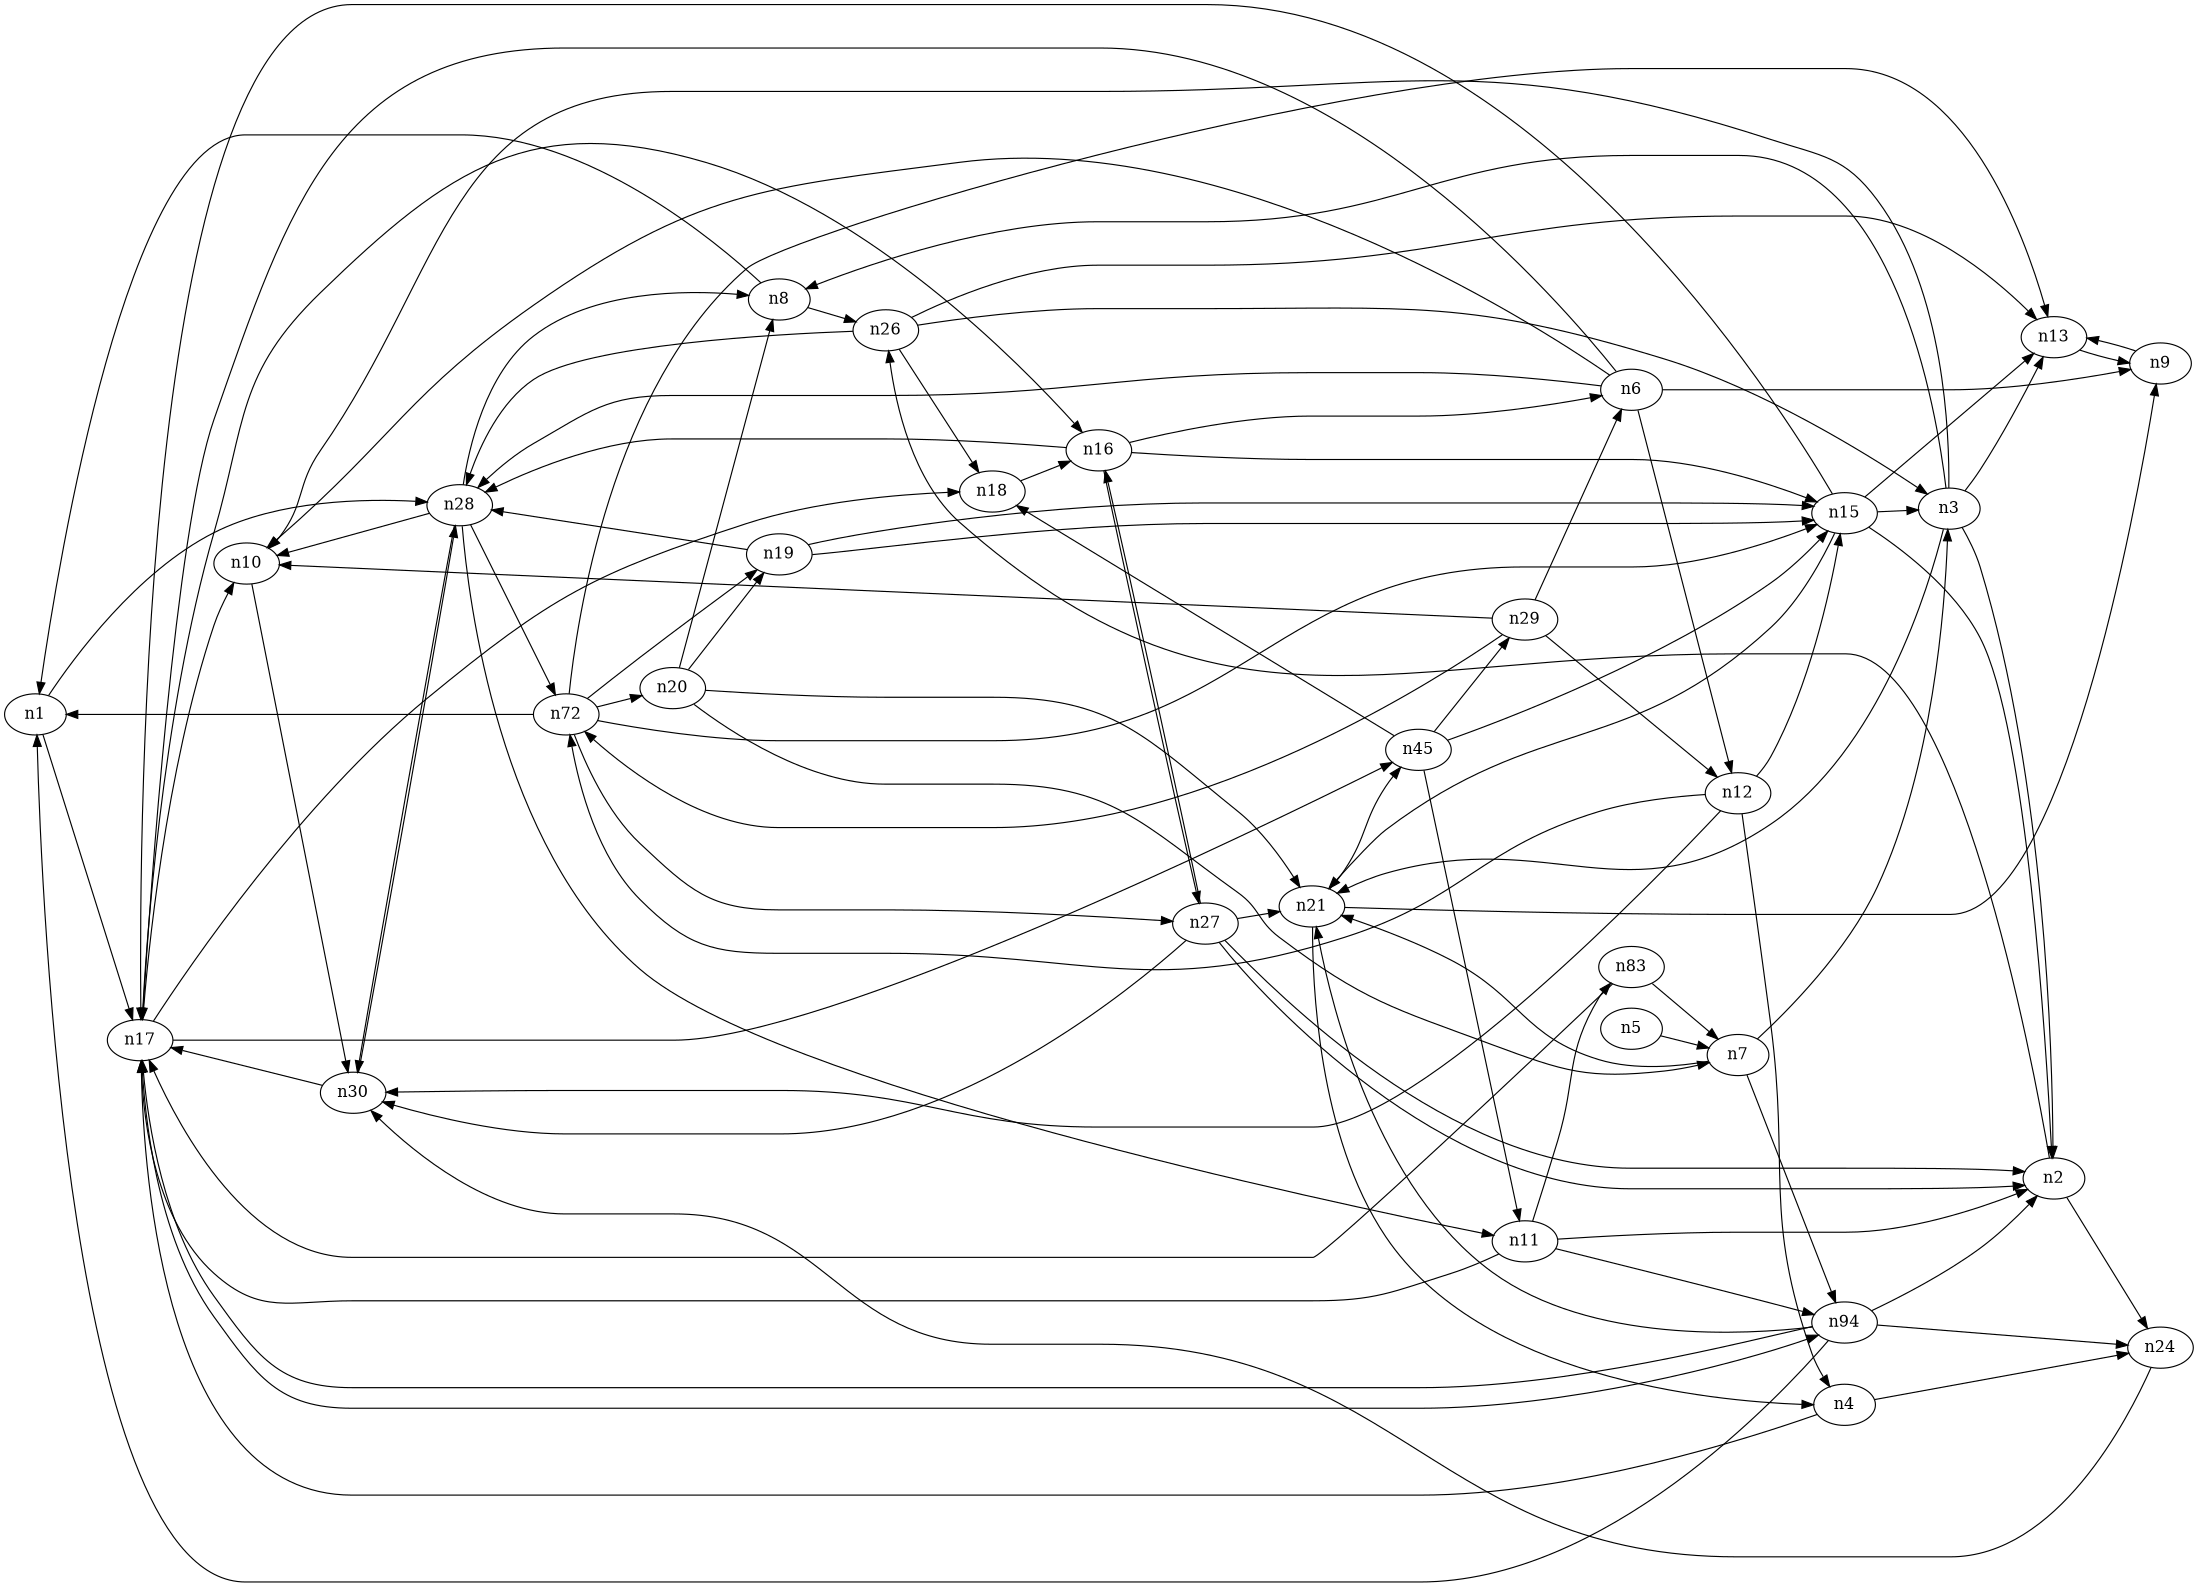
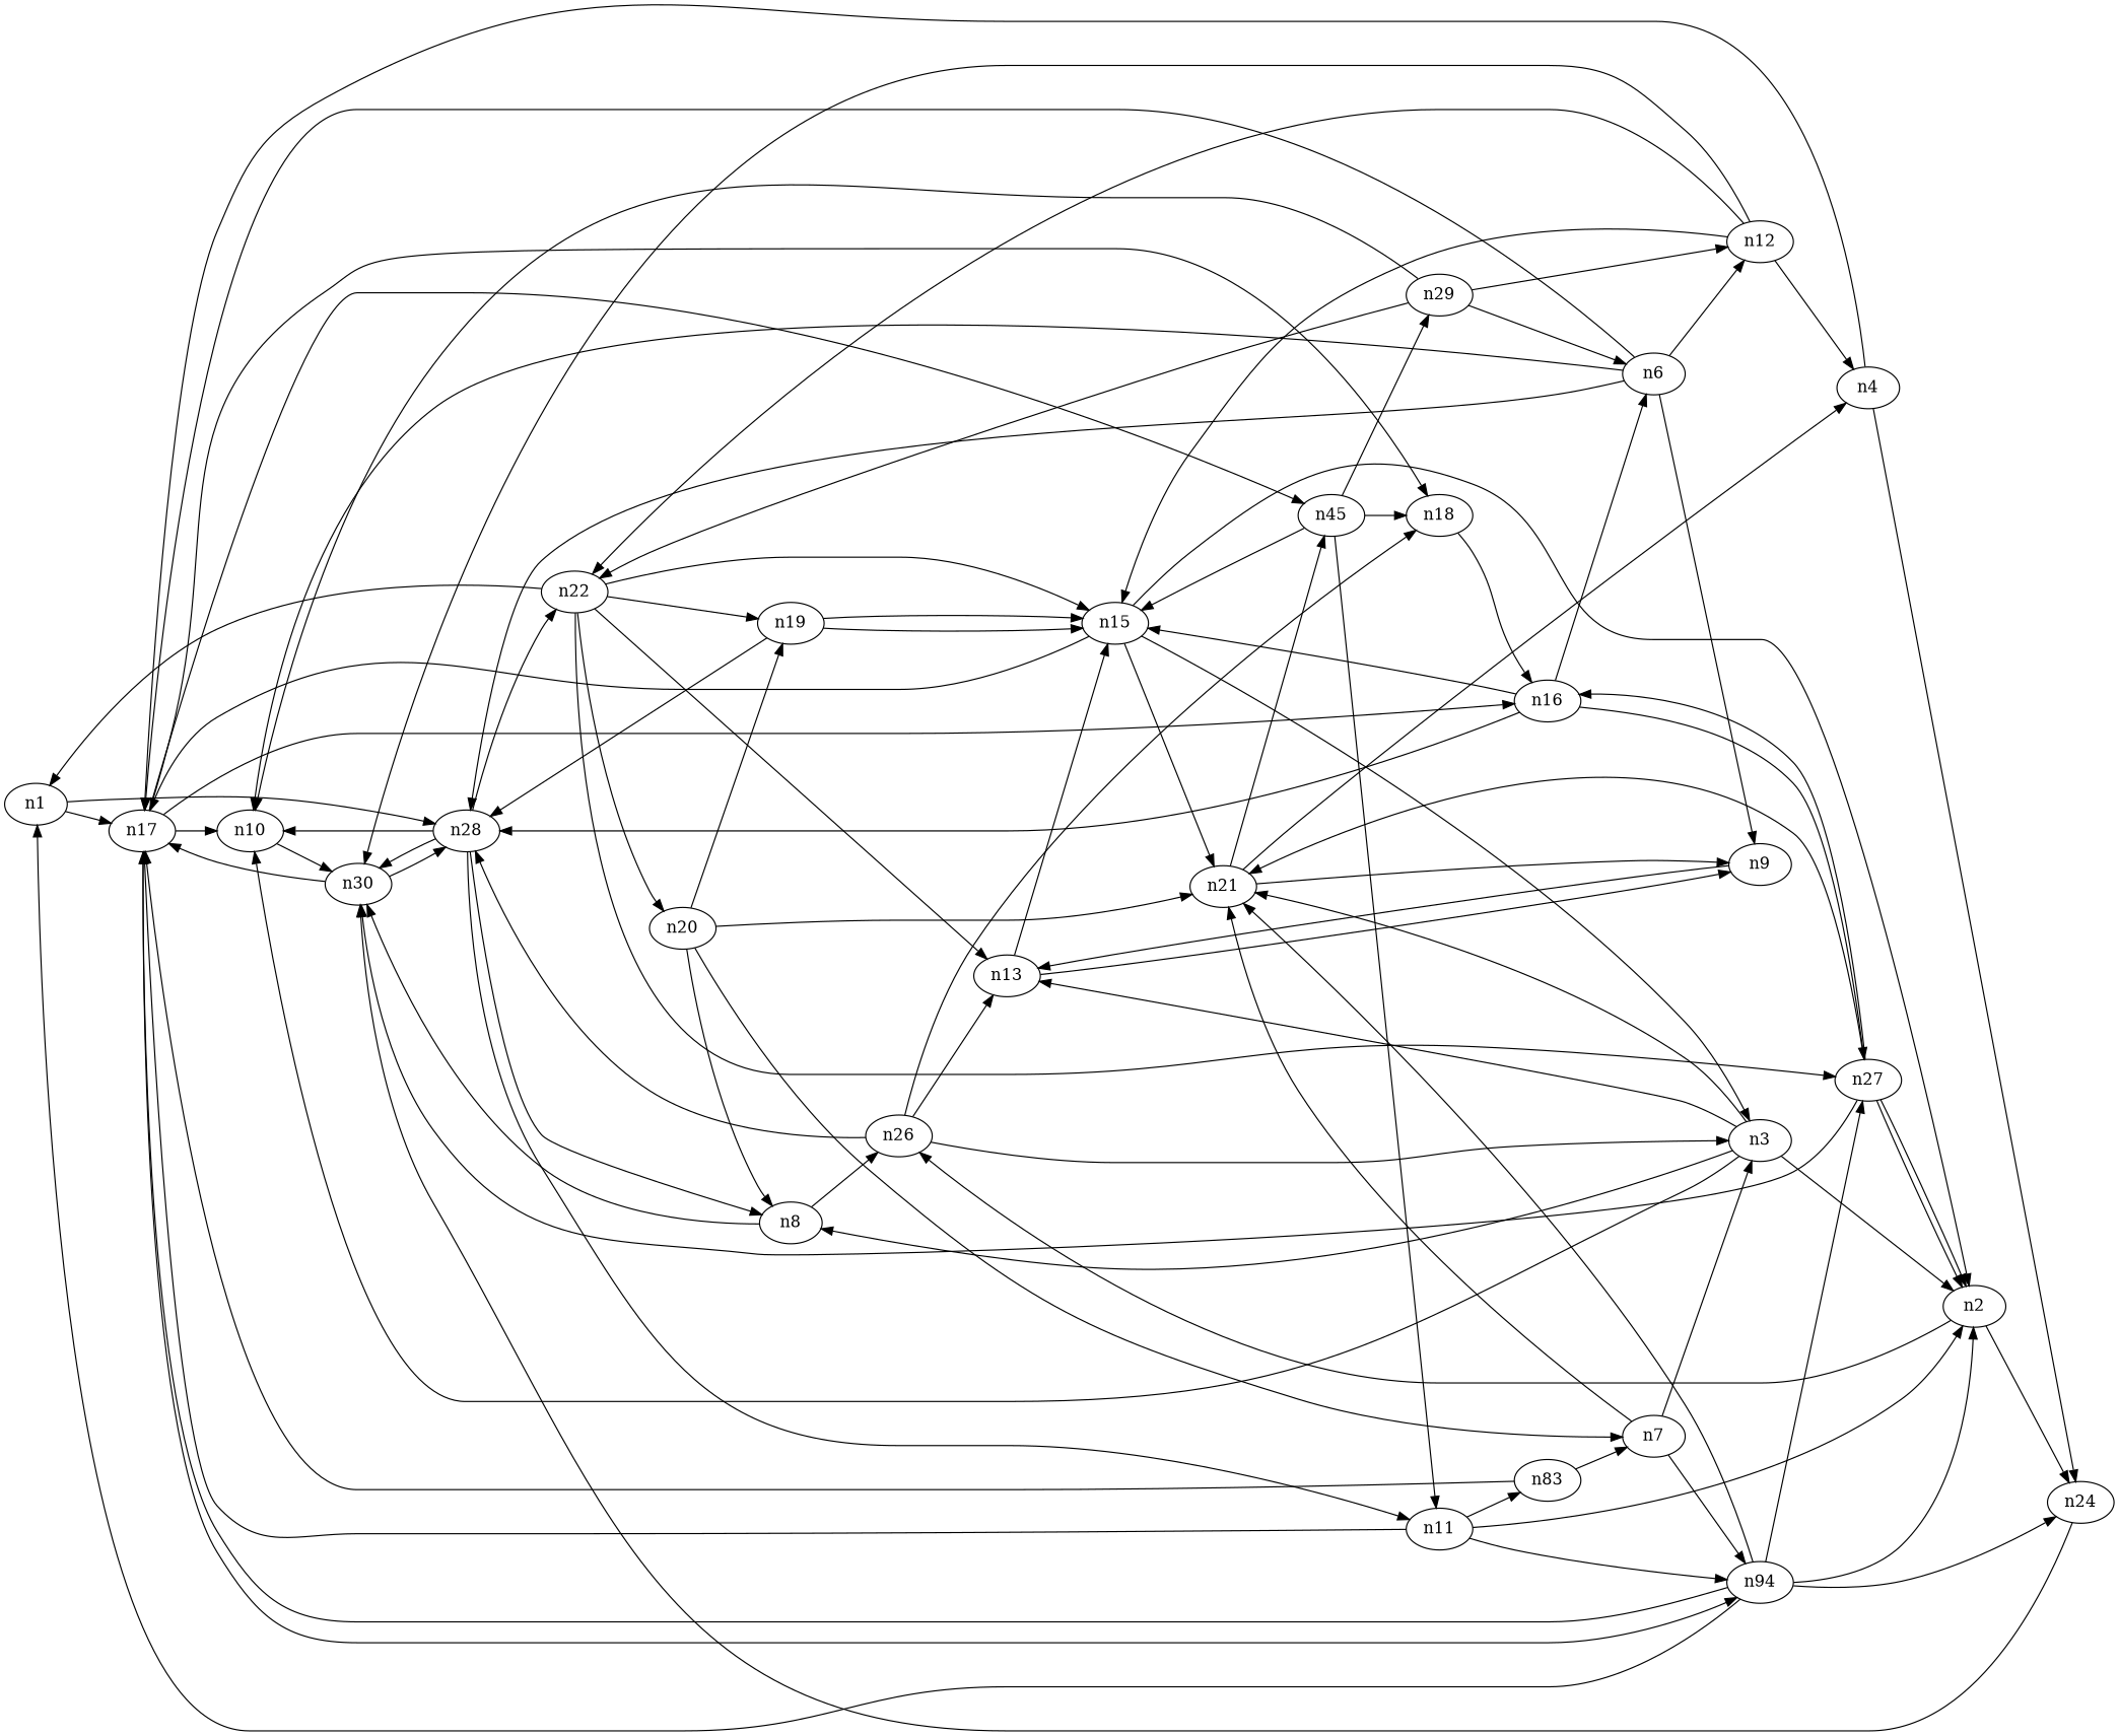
  digraph {
    rankdir=LR
    n1
    n17
    n28
    n10
    n14 [label=n94]
    n16
    n18
    n25 [label=n45]
    n8
    n30
    n11
-   n22 [label=n72]
+   n22
    n2
    n24
    n26
    n3
    n13
    n21
    n9
    n15
    n4
-   n5
    n7
    n6
    n12
    n27
    n23 [label=n83]
    n19
    n20
    n29
    n1 -> n17
    n1 -> n28
    n17 -> n10
    n17 -> n14
    n17 -> n16
    n17 -> n18
    n17 -> n25
    n28 -> n10
    n28 -> n8
    n28 -> n30
    n28 -> n11
    n28 -> n22
    n10 -> n30
    n14 -> n1
    n14 -> n17
    n14 -> n2
    n14 -> n24
    n14 -> n21
+   n14 -> n27
    n16 -> n28
    n16 -> n15
    n16 -> n6
    n16 -> n27
    n18 -> n16
    n25 -> n18
    n25 -> n11
    n25 -> n15
    n25 -> n29
-   n8 -> n1
+   n8 -> n30
    n8 -> n26
    n30 -> n17
    n30 -> n28
    n11 -> n17
    n11 -> n14
    n11 -> n2
    n11 -> n23
    n22 -> n1
    n22 -> n13
    n22 -> n15
    n22 -> n27
    n22 -> n19
    n22 -> n20
    n2 -> n24
    n2 -> n26
    n24 -> n30
    n26 -> n28
    n26 -> n18
    n26 -> n3
    n26 -> n13
    n3 -> n10
    n3 -> n8
    n3 -> n2
    n3 -> n13
    n3 -> n21
    n13 -> n9
-   n15 -> n13
+   n13 -> n15
    n21 -> n25
    n21 -> n9
    n21 -> n4
    n9 -> n13
    n15 -> n17
    n15 -> n2
    n15 -> n3
    n15 -> n21
    n4 -> n17
    n4 -> n24
-   n5 -> n7
    n7 -> n14
    n7 -> n3
    n7 -> n21
    n6 -> n17
    n6 -> n28
    n6 -> n10
    n6 -> n9
    n6 -> n12
    n12 -> n30
    n12 -> n22
    n12 -> n15
    n12 -> n4
    n27 -> n16
    n27 -> n30
    n27 -> n2
    n27 -> n2
    n27 -> n21
    n23 -> n17
    n23 -> n7
    n19 -> n28
    n19 -> n15
    n19 -> n15
    n20 -> n8
    n20 -> n21
    n20 -> n7
    n20 -> n19
    n29 -> n10
    n29 -> n22
    n29 -> n6
    n29 -> n12
  }
